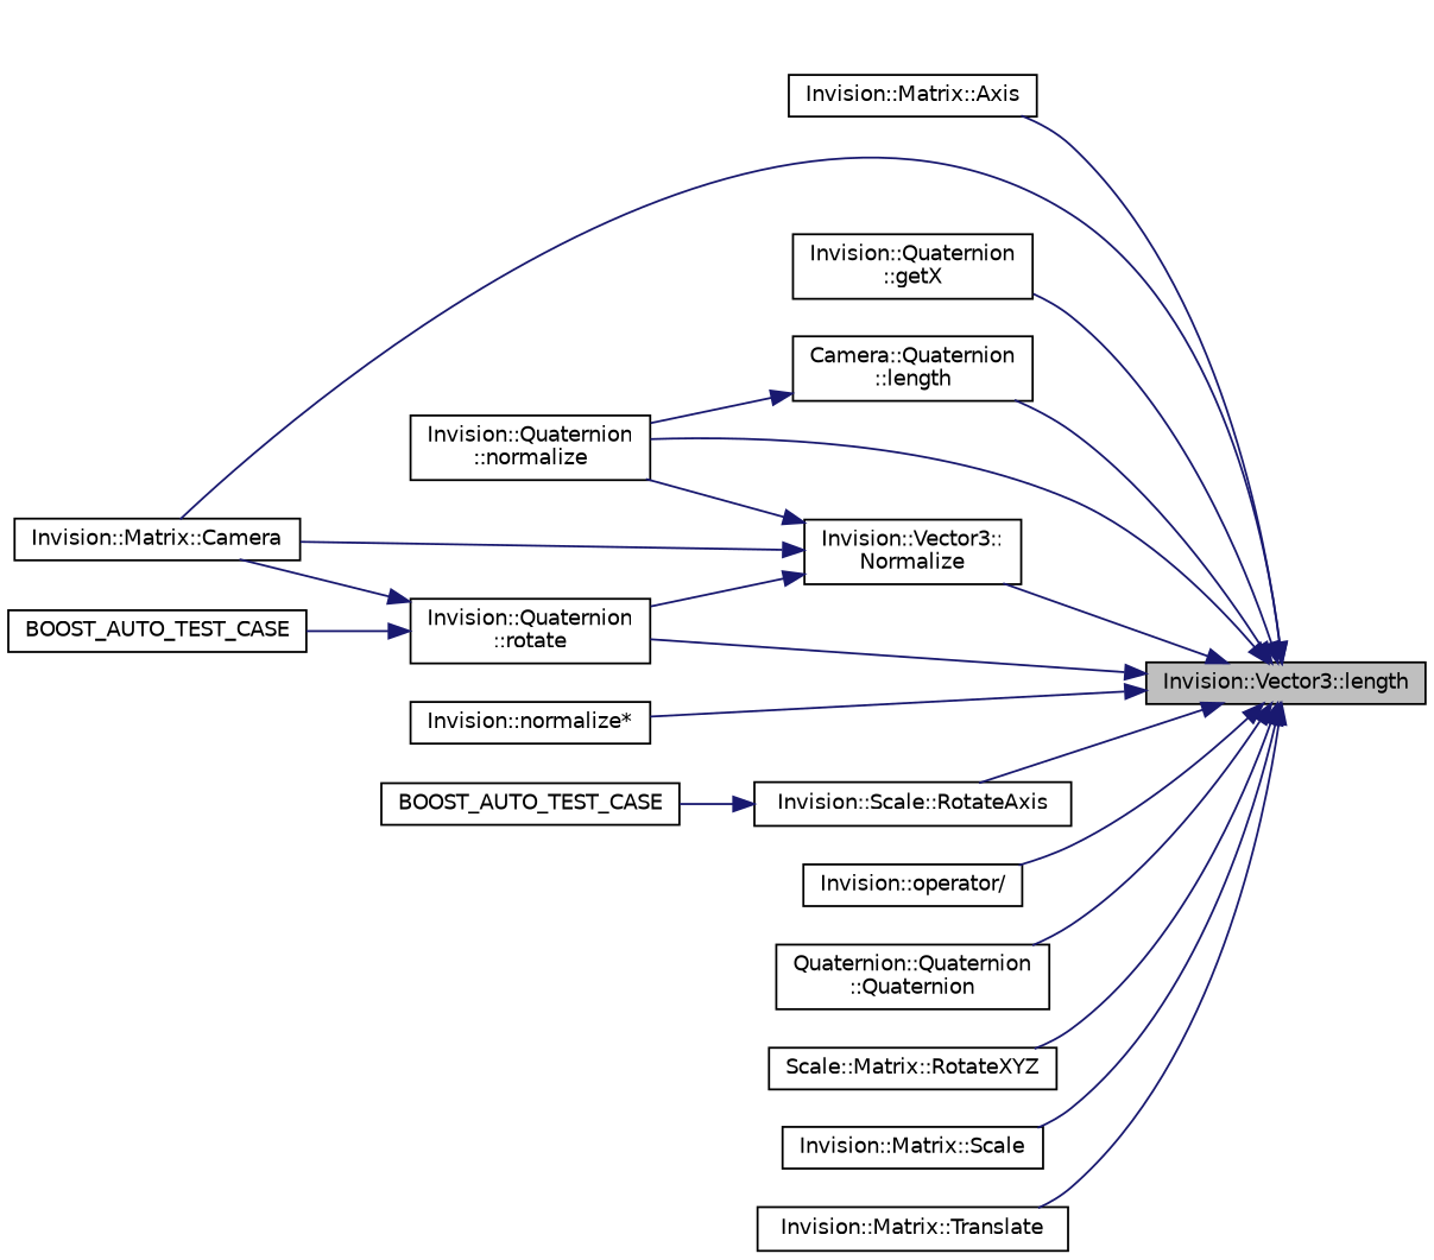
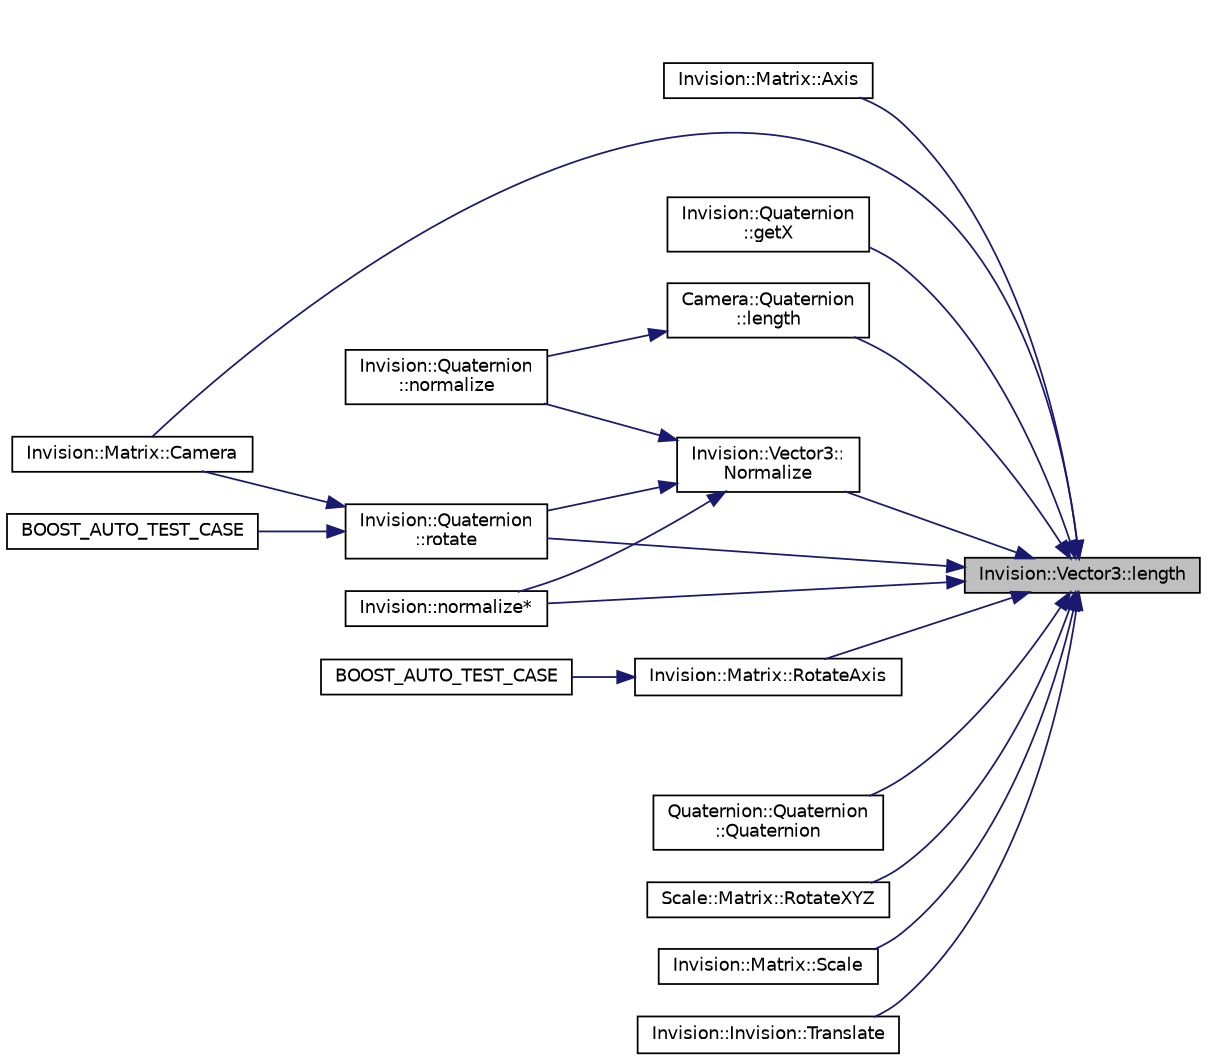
  digraph {
    rankdir=RL
    node [color=black fillcolor=white fontname=Helvetica fontsize=10 shape=record style=filled]
    edge [color=midnightblue dir=back fontname=Helvetica fontsize=10 labelfontname=Helvetica labelfontsize=10 style=solid]
    n1 [fillcolor=grey75 fontcolor=black height=0.2 label="Invision::Vector3::length" width=0.4]
    n2 [height=0.2 label="Invision::Matrix::Axis" width=0.4]
    n3 [height=0.2 label="Invision::Matrix::Camera" width=0.4]
    n4 [height=0.2 label="Invision::Quaternion\l::getX" width=0.4]
    n5 [height=0.2 label="Camera::Quaternion\l::length" width=0.4]
    n6 [height=0.2 label="Invision::Quaternion\l::normalize" width=0.4]
    n7 [height=0.2 label="Invision::Vector3::\lNormalize" width=0.4]
    n8 [height=0.2 label="Invision::Quaternion\l::rotate" width=0.4]
-   n9 [height=0.2 label="Invision::Scale::RotateAxis" width=0.4]
+   n9 [height=0.2 label="Invision::Matrix::RotateAxis" width=0.4]
    n10 [height=0.2 label="Invision::normalize*" width=0.4]
-   n11 [height=0.2 label="Invision::operator/" width=0.4]
    n12 [height=0.2 label="Quaternion::Quaternion\l::Quaternion" width=0.4]
    n13 [height=0.2 label="Scale::Matrix::RotateXYZ" width=0.4]
    n14 [height=0.2 label="Invision::Matrix::Scale" width=0.4]
-   n15 [height=0.2 label="Invision::Matrix::Translate" width=0.4]
+   n15 [height=0.2 label="Invision::Invision::Translate" width=0.4]
    n16 [height=0.2 label=BOOST_AUTO_TEST_CASE width=0.4]
    n17 [height=0.2 label=BOOST_AUTO_TEST_CASE width=0.4]
    n1 -> n2
    n1 -> n3
    n1 -> n4
    n1 -> n5
-   n1 -> n6
    n1 -> n7
    n1 -> n8
    n1 -> n9
    n1 -> n10
-   n1 -> n11
    n1 -> n12
    n1 -> n13
    n1 -> n14
    n1 -> n15
    n5 -> n6
-   n7 -> n3
+   n7 -> n10
    n7 -> n6
    n7 -> n8
    n8 -> n3
    n8 -> n16
    n9 -> n17
  }
